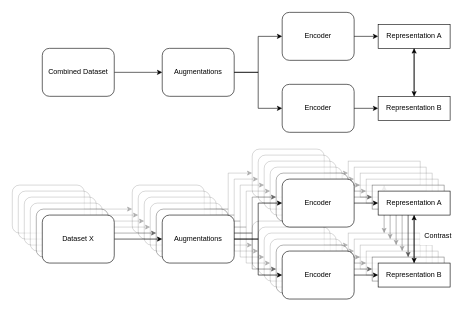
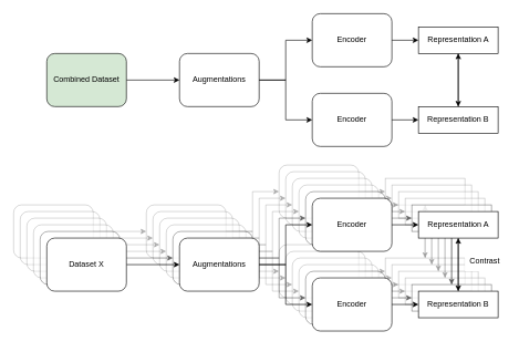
  <mxCell id="0" />
  <mxCell id="1" parent="0" />
  <mxCell id="2" value="" style="group;opacity=25;" parent="1" vertex="1" connectable="0"><mxGeometry x="20" y="248" width="680" height="200" as="geometry" /></mxCell>
  <mxCell id="3" value="" style="rounded=1;whiteSpace=wrap;html=1;opacity=25;" parent="2" vertex="1"><mxGeometry x="200" y="60" width="120" height="80" as="geometry" /></mxCell>
  <mxCell id="4" style="edgeStyle=orthogonalEdgeStyle;rounded=0;orthogonalLoop=1;jettySize=auto;html=1;exitX=1;exitY=0.5;exitDx=0;exitDy=0;entryX=0;entryY=0.5;entryDx=0;entryDy=0;opacity=25;" parent="2" source="5" target="3" edge="1"><mxGeometry relative="1" as="geometry" /></mxCell>
  <mxCell id="5" value="" style="rounded=1;whiteSpace=wrap;html=1;opacity=25;" parent="2" vertex="1"><mxGeometry y="60" width="120" height="80" as="geometry" /></mxCell>
  <mxCell id="6" value="" style="rounded=1;whiteSpace=wrap;html=1;opacity=25;" parent="2" vertex="1"><mxGeometry x="400" width="120" height="80" as="geometry" /></mxCell>
  <mxCell id="7" style="edgeStyle=orthogonalEdgeStyle;rounded=0;orthogonalLoop=1;jettySize=auto;html=1;exitX=1;exitY=0.5;exitDx=0;exitDy=0;entryX=0;entryY=0.5;entryDx=0;entryDy=0;opacity=25;" parent="2" source="3" target="6" edge="1"><mxGeometry relative="1" as="geometry" /></mxCell>
  <mxCell id="8" value="" style="rounded=1;whiteSpace=wrap;html=1;opacity=25;" parent="2" vertex="1"><mxGeometry x="400" y="120" width="120" height="80" as="geometry" /></mxCell>
  <mxCell id="9" style="edgeStyle=orthogonalEdgeStyle;rounded=0;orthogonalLoop=1;jettySize=auto;html=1;exitX=1;exitY=0.5;exitDx=0;exitDy=0;entryX=0;entryY=0.5;entryDx=0;entryDy=0;opacity=25;" parent="2" source="3" target="8" edge="1"><mxGeometry relative="1" as="geometry" /></mxCell>
  <mxCell id="10" value="" style="rounded=0;whiteSpace=wrap;html=1;opacity=25;" parent="2" vertex="1"><mxGeometry x="560" y="20" width="120" height="40" as="geometry" /></mxCell>
  <mxCell id="11" style="edgeStyle=orthogonalEdgeStyle;rounded=0;orthogonalLoop=1;jettySize=auto;html=1;exitX=1;exitY=0.5;exitDx=0;exitDy=0;entryX=0;entryY=0.5;entryDx=0;entryDy=0;opacity=25;" parent="2" source="6" target="10" edge="1"><mxGeometry relative="1" as="geometry" /></mxCell>
  <mxCell id="12" style="edgeStyle=orthogonalEdgeStyle;rounded=0;orthogonalLoop=1;jettySize=auto;html=1;exitX=0.5;exitY=0;exitDx=0;exitDy=0;entryX=0.5;entryY=1;entryDx=0;entryDy=0;opacity=25;" parent="2" source="13" target="10" edge="1"><mxGeometry relative="1" as="geometry" /></mxCell>
  <mxCell id="13" value="" style="rounded=0;whiteSpace=wrap;html=1;opacity=25;" parent="2" vertex="1"><mxGeometry x="560" y="140" width="120" height="40" as="geometry" /></mxCell>
  <mxCell id="14" style="edgeStyle=orthogonalEdgeStyle;rounded=0;orthogonalLoop=1;jettySize=auto;html=1;exitX=1;exitY=0.5;exitDx=0;exitDy=0;entryX=0;entryY=0.5;entryDx=0;entryDy=0;opacity=25;" parent="2" source="8" target="13" edge="1"><mxGeometry relative="1" as="geometry" /></mxCell>
  <mxCell id="15" style="edgeStyle=orthogonalEdgeStyle;rounded=0;orthogonalLoop=1;jettySize=auto;html=1;exitX=0.5;exitY=1;exitDx=0;exitDy=0;entryX=0.5;entryY=0;entryDx=0;entryDy=0;opacity=25;" parent="2" source="10" target="13" edge="1"><mxGeometry relative="1" as="geometry" /></mxCell>
  <mxCell id="16" value="" style="group;opacity=25;" parent="1" vertex="1" connectable="0"><mxGeometry x="30" y="258" width="680" height="200" as="geometry" /></mxCell>
  <mxCell id="17" value="" style="rounded=1;whiteSpace=wrap;html=1;opacity=25;" parent="16" vertex="1"><mxGeometry x="200" y="60" width="120" height="80" as="geometry" /></mxCell>
  <mxCell id="18" style="edgeStyle=orthogonalEdgeStyle;rounded=0;orthogonalLoop=1;jettySize=auto;html=1;exitX=1;exitY=0.5;exitDx=0;exitDy=0;entryX=0;entryY=0.5;entryDx=0;entryDy=0;opacity=25;" parent="16" source="19" target="17" edge="1"><mxGeometry relative="1" as="geometry" /></mxCell>
  <mxCell id="19" value="" style="rounded=1;whiteSpace=wrap;html=1;opacity=25;" parent="16" vertex="1"><mxGeometry y="60" width="120" height="80" as="geometry" /></mxCell>
  <mxCell id="20" value="" style="rounded=1;whiteSpace=wrap;html=1;opacity=25;" parent="16" vertex="1"><mxGeometry x="400" width="120" height="80" as="geometry" /></mxCell>
  <mxCell id="21" style="edgeStyle=orthogonalEdgeStyle;rounded=0;orthogonalLoop=1;jettySize=auto;html=1;exitX=1;exitY=0.5;exitDx=0;exitDy=0;entryX=0;entryY=0.5;entryDx=0;entryDy=0;opacity=25;" parent="16" source="17" target="20" edge="1"><mxGeometry relative="1" as="geometry" /></mxCell>
  <mxCell id="22" value="" style="rounded=1;whiteSpace=wrap;html=1;opacity=25;" parent="16" vertex="1"><mxGeometry x="400" y="120" width="120" height="80" as="geometry" /></mxCell>
  <mxCell id="23" style="edgeStyle=orthogonalEdgeStyle;rounded=0;orthogonalLoop=1;jettySize=auto;html=1;exitX=1;exitY=0.5;exitDx=0;exitDy=0;entryX=0;entryY=0.5;entryDx=0;entryDy=0;opacity=25;" parent="16" source="17" target="22" edge="1"><mxGeometry relative="1" as="geometry" /></mxCell>
  <mxCell id="24" value="" style="rounded=0;whiteSpace=wrap;html=1;opacity=25;" parent="16" vertex="1"><mxGeometry x="560" y="20" width="120" height="40" as="geometry" /></mxCell>
  <mxCell id="25" style="edgeStyle=orthogonalEdgeStyle;rounded=0;orthogonalLoop=1;jettySize=auto;html=1;exitX=1;exitY=0.5;exitDx=0;exitDy=0;entryX=0;entryY=0.5;entryDx=0;entryDy=0;opacity=25;" parent="16" source="20" target="24" edge="1"><mxGeometry relative="1" as="geometry" /></mxCell>
  <mxCell id="26" style="edgeStyle=orthogonalEdgeStyle;rounded=0;orthogonalLoop=1;jettySize=auto;html=1;exitX=0.5;exitY=0;exitDx=0;exitDy=0;entryX=0.5;entryY=1;entryDx=0;entryDy=0;opacity=25;" parent="16" source="27" target="24" edge="1"><mxGeometry relative="1" as="geometry" /></mxCell>
  <mxCell id="27" value="" style="rounded=0;whiteSpace=wrap;html=1;opacity=25;" parent="16" vertex="1"><mxGeometry x="560" y="140" width="120" height="40" as="geometry" /></mxCell>
  <mxCell id="28" style="edgeStyle=orthogonalEdgeStyle;rounded=0;orthogonalLoop=1;jettySize=auto;html=1;exitX=1;exitY=0.5;exitDx=0;exitDy=0;entryX=0;entryY=0.5;entryDx=0;entryDy=0;opacity=25;" parent="16" source="22" target="27" edge="1"><mxGeometry relative="1" as="geometry" /></mxCell>
  <mxCell id="29" style="edgeStyle=orthogonalEdgeStyle;rounded=0;orthogonalLoop=1;jettySize=auto;html=1;exitX=0.5;exitY=1;exitDx=0;exitDy=0;entryX=0.5;entryY=0;entryDx=0;entryDy=0;opacity=25;" parent="16" source="24" target="27" edge="1"><mxGeometry relative="1" as="geometry" /></mxCell>
  <mxCell id="30" value="" style="group;opacity=25;" parent="1" vertex="1" connectable="0"><mxGeometry x="40" y="268" width="680" height="200" as="geometry" /></mxCell>
  <mxCell id="31" value="" style="rounded=1;whiteSpace=wrap;html=1;opacity=25;" parent="30" vertex="1"><mxGeometry x="200" y="60" width="120" height="80" as="geometry" /></mxCell>
  <mxCell id="32" style="edgeStyle=orthogonalEdgeStyle;rounded=0;orthogonalLoop=1;jettySize=auto;html=1;exitX=1;exitY=0.5;exitDx=0;exitDy=0;entryX=0;entryY=0.5;entryDx=0;entryDy=0;opacity=25;" parent="30" source="33" target="31" edge="1"><mxGeometry relative="1" as="geometry" /></mxCell>
  <mxCell id="33" value="" style="rounded=1;whiteSpace=wrap;html=1;opacity=25;" parent="30" vertex="1"><mxGeometry y="60" width="120" height="80" as="geometry" /></mxCell>
  <mxCell id="34" value="" style="rounded=1;whiteSpace=wrap;html=1;opacity=25;" parent="30" vertex="1"><mxGeometry x="400" width="120" height="80" as="geometry" /></mxCell>
  <mxCell id="35" style="edgeStyle=orthogonalEdgeStyle;rounded=0;orthogonalLoop=1;jettySize=auto;html=1;exitX=1;exitY=0.5;exitDx=0;exitDy=0;entryX=0;entryY=0.5;entryDx=0;entryDy=0;opacity=25;" parent="30" source="31" target="34" edge="1"><mxGeometry relative="1" as="geometry" /></mxCell>
  <mxCell id="36" value="" style="rounded=1;whiteSpace=wrap;html=1;opacity=25;" parent="30" vertex="1"><mxGeometry x="400" y="120" width="120" height="80" as="geometry" /></mxCell>
  <mxCell id="37" style="edgeStyle=orthogonalEdgeStyle;rounded=0;orthogonalLoop=1;jettySize=auto;html=1;exitX=1;exitY=0.5;exitDx=0;exitDy=0;entryX=0;entryY=0.5;entryDx=0;entryDy=0;opacity=25;" parent="30" source="31" target="36" edge="1"><mxGeometry relative="1" as="geometry" /></mxCell>
  <mxCell id="38" value="" style="rounded=0;whiteSpace=wrap;html=1;opacity=25;" parent="30" vertex="1"><mxGeometry x="560" y="20" width="120" height="40" as="geometry" /></mxCell>
  <mxCell id="39" style="edgeStyle=orthogonalEdgeStyle;rounded=0;orthogonalLoop=1;jettySize=auto;html=1;exitX=1;exitY=0.5;exitDx=0;exitDy=0;entryX=0;entryY=0.5;entryDx=0;entryDy=0;opacity=25;" parent="30" source="34" target="38" edge="1"><mxGeometry relative="1" as="geometry" /></mxCell>
  <mxCell id="40" style="edgeStyle=orthogonalEdgeStyle;rounded=0;orthogonalLoop=1;jettySize=auto;html=1;exitX=0.5;exitY=0;exitDx=0;exitDy=0;entryX=0.5;entryY=1;entryDx=0;entryDy=0;opacity=25;" parent="30" source="41" target="38" edge="1"><mxGeometry relative="1" as="geometry" /></mxCell>
  <mxCell id="41" value="" style="rounded=0;whiteSpace=wrap;html=1;opacity=25;" parent="30" vertex="1"><mxGeometry x="560" y="140" width="120" height="40" as="geometry" /></mxCell>
  <mxCell id="42" style="edgeStyle=orthogonalEdgeStyle;rounded=0;orthogonalLoop=1;jettySize=auto;html=1;exitX=1;exitY=0.5;exitDx=0;exitDy=0;entryX=0;entryY=0.5;entryDx=0;entryDy=0;opacity=25;" parent="30" source="36" target="41" edge="1"><mxGeometry relative="1" as="geometry" /></mxCell>
  <mxCell id="43" style="edgeStyle=orthogonalEdgeStyle;rounded=0;orthogonalLoop=1;jettySize=auto;html=1;exitX=0.5;exitY=1;exitDx=0;exitDy=0;entryX=0.5;entryY=0;entryDx=0;entryDy=0;opacity=25;" parent="30" source="38" target="41" edge="1"><mxGeometry relative="1" as="geometry" /></mxCell>
  <mxCell id="44" value="" style="group;opacity=25;" parent="1" vertex="1" connectable="0"><mxGeometry x="50" y="278" width="700" height="230" as="geometry" /></mxCell>
  <mxCell id="45" value="" style="rounded=1;whiteSpace=wrap;html=1;opacity=25;" parent="44" vertex="1"><mxGeometry x="200" y="60" width="120" height="80" as="geometry" /></mxCell>
  <mxCell id="46" style="edgeStyle=orthogonalEdgeStyle;rounded=0;orthogonalLoop=1;jettySize=auto;html=1;exitX=1;exitY=0.5;exitDx=0;exitDy=0;entryX=0;entryY=0.5;entryDx=0;entryDy=0;opacity=25;" parent="44" source="47" target="45" edge="1"><mxGeometry relative="1" as="geometry" /></mxCell>
  <mxCell id="47" value="" style="rounded=1;whiteSpace=wrap;html=1;opacity=25;" parent="44" vertex="1"><mxGeometry y="60" width="120" height="80" as="geometry" /></mxCell>
  <mxCell id="48" value="" style="rounded=1;whiteSpace=wrap;html=1;opacity=25;" parent="44" vertex="1"><mxGeometry x="400" width="120" height="80" as="geometry" /></mxCell>
  <mxCell id="49" style="edgeStyle=orthogonalEdgeStyle;rounded=0;orthogonalLoop=1;jettySize=auto;html=1;exitX=1;exitY=0.5;exitDx=0;exitDy=0;entryX=0;entryY=0.5;entryDx=0;entryDy=0;opacity=25;" parent="44" source="45" target="48" edge="1"><mxGeometry relative="1" as="geometry" /></mxCell>
  <mxCell id="50" value="" style="rounded=1;whiteSpace=wrap;html=1;opacity=25;" parent="44" vertex="1"><mxGeometry x="400" y="120" width="120" height="80" as="geometry" /></mxCell>
  <mxCell id="51" style="edgeStyle=orthogonalEdgeStyle;rounded=0;orthogonalLoop=1;jettySize=auto;html=1;exitX=1;exitY=0.5;exitDx=0;exitDy=0;entryX=0;entryY=0.5;entryDx=0;entryDy=0;opacity=25;" parent="44" source="45" target="50" edge="1"><mxGeometry relative="1" as="geometry" /></mxCell>
  <mxCell id="52" value="" style="rounded=0;whiteSpace=wrap;html=1;opacity=25;" parent="44" vertex="1"><mxGeometry x="560" y="20" width="120" height="40" as="geometry" /></mxCell>
  <mxCell id="53" style="edgeStyle=orthogonalEdgeStyle;rounded=0;orthogonalLoop=1;jettySize=auto;html=1;exitX=1;exitY=0.5;exitDx=0;exitDy=0;entryX=0;entryY=0.5;entryDx=0;entryDy=0;opacity=25;" parent="44" source="48" target="52" edge="1"><mxGeometry relative="1" as="geometry" /></mxCell>
  <mxCell id="54" style="edgeStyle=orthogonalEdgeStyle;rounded=0;orthogonalLoop=1;jettySize=auto;html=1;exitX=0.5;exitY=0;exitDx=0;exitDy=0;entryX=0.5;entryY=1;entryDx=0;entryDy=0;opacity=25;" parent="44" source="55" target="52" edge="1"><mxGeometry relative="1" as="geometry" /></mxCell>
  <mxCell id="55" value="" style="rounded=0;whiteSpace=wrap;html=1;opacity=25;" parent="44" vertex="1"><mxGeometry x="560" y="140" width="120" height="40" as="geometry" /></mxCell>
  <mxCell id="56" style="edgeStyle=orthogonalEdgeStyle;rounded=0;orthogonalLoop=1;jettySize=auto;html=1;exitX=1;exitY=0.5;exitDx=0;exitDy=0;entryX=0;entryY=0.5;entryDx=0;entryDy=0;opacity=25;" parent="44" source="50" target="55" edge="1"><mxGeometry relative="1" as="geometry" /></mxCell>
  <mxCell id="57" style="edgeStyle=orthogonalEdgeStyle;rounded=0;orthogonalLoop=1;jettySize=auto;html=1;exitX=0.5;exitY=1;exitDx=0;exitDy=0;entryX=0.5;entryY=0;entryDx=0;entryDy=0;opacity=25;" parent="44" source="52" target="55" edge="1"><mxGeometry relative="1" as="geometry" /></mxCell>
  <mxCell id="58" value="" style="group;opacity=50;" parent="44" vertex="1" connectable="0"><mxGeometry x="10" y="10" width="690" height="210" as="geometry" /></mxCell>
  <mxCell id="59" value="" style="rounded=1;whiteSpace=wrap;html=1;opacity=50;" parent="58" vertex="1"><mxGeometry x="200" y="60" width="120" height="80" as="geometry" /></mxCell>
  <mxCell id="60" style="edgeStyle=orthogonalEdgeStyle;rounded=0;orthogonalLoop=1;jettySize=auto;html=1;exitX=1;exitY=0.5;exitDx=0;exitDy=0;entryX=0;entryY=0.5;entryDx=0;entryDy=0;opacity=50;" parent="58" source="61" target="59" edge="1"><mxGeometry relative="1" as="geometry" /></mxCell>
  <mxCell id="61" value="" style="rounded=1;whiteSpace=wrap;html=1;opacity=50;" parent="58" vertex="1"><mxGeometry y="60" width="120" height="80" as="geometry" /></mxCell>
  <mxCell id="62" value="" style="rounded=1;whiteSpace=wrap;html=1;opacity=50;" parent="58" vertex="1"><mxGeometry x="400" width="120" height="80" as="geometry" /></mxCell>
  <mxCell id="63" style="edgeStyle=orthogonalEdgeStyle;rounded=0;orthogonalLoop=1;jettySize=auto;html=1;exitX=1;exitY=0.5;exitDx=0;exitDy=0;entryX=0;entryY=0.5;entryDx=0;entryDy=0;opacity=50;" parent="58" source="59" target="62" edge="1"><mxGeometry relative="1" as="geometry" /></mxCell>
  <mxCell id="64" value="" style="rounded=1;whiteSpace=wrap;html=1;opacity=50;" parent="58" vertex="1"><mxGeometry x="400" y="120" width="120" height="80" as="geometry" /></mxCell>
  <mxCell id="65" style="edgeStyle=orthogonalEdgeStyle;rounded=0;orthogonalLoop=1;jettySize=auto;html=1;exitX=1;exitY=0.5;exitDx=0;exitDy=0;entryX=0;entryY=0.5;entryDx=0;entryDy=0;opacity=50;" parent="58" source="59" target="64" edge="1"><mxGeometry relative="1" as="geometry" /></mxCell>
  <mxCell id="66" value="" style="rounded=0;whiteSpace=wrap;html=1;opacity=50;" parent="58" vertex="1"><mxGeometry x="560" y="20" width="120" height="40" as="geometry" /></mxCell>
  <mxCell id="67" style="edgeStyle=orthogonalEdgeStyle;rounded=0;orthogonalLoop=1;jettySize=auto;html=1;exitX=1;exitY=0.5;exitDx=0;exitDy=0;entryX=0;entryY=0.5;entryDx=0;entryDy=0;opacity=50;" parent="58" source="62" target="66" edge="1"><mxGeometry relative="1" as="geometry" /></mxCell>
  <mxCell id="68" style="edgeStyle=orthogonalEdgeStyle;rounded=0;orthogonalLoop=1;jettySize=auto;html=1;exitX=0.5;exitY=0;exitDx=0;exitDy=0;entryX=0.5;entryY=1;entryDx=0;entryDy=0;opacity=50;" parent="58" source="69" target="66" edge="1"><mxGeometry relative="1" as="geometry" /></mxCell>
  <mxCell id="69" value="" style="rounded=0;whiteSpace=wrap;html=1;opacity=50;" parent="58" vertex="1"><mxGeometry x="560" y="140" width="120" height="40" as="geometry" /></mxCell>
  <mxCell id="70" style="edgeStyle=orthogonalEdgeStyle;rounded=0;orthogonalLoop=1;jettySize=auto;html=1;exitX=1;exitY=0.5;exitDx=0;exitDy=0;entryX=0;entryY=0.5;entryDx=0;entryDy=0;opacity=50;" parent="58" source="64" target="69" edge="1"><mxGeometry relative="1" as="geometry" /></mxCell>
  <mxCell id="71" style="edgeStyle=orthogonalEdgeStyle;rounded=0;orthogonalLoop=1;jettySize=auto;html=1;exitX=0.5;exitY=1;exitDx=0;exitDy=0;entryX=0.5;entryY=0;entryDx=0;entryDy=0;opacity=50;" parent="58" source="66" target="69" edge="1"><mxGeometry relative="1" as="geometry" /></mxCell>
  <mxCell id="72" value="" style="group" parent="58" vertex="1" connectable="0"><mxGeometry x="10" y="10" width="680" height="200" as="geometry" /></mxCell>
  <mxCell id="73" value="Augmentations" style="rounded=1;whiteSpace=wrap;html=1;" parent="72" vertex="1"><mxGeometry x="200" y="60" width="120" height="80" as="geometry" /></mxCell>
  <mxCell id="74" style="edgeStyle=orthogonalEdgeStyle;rounded=0;orthogonalLoop=1;jettySize=auto;html=1;exitX=1;exitY=0.5;exitDx=0;exitDy=0;entryX=0;entryY=0.5;entryDx=0;entryDy=0;" parent="72" source="75" target="73" edge="1"><mxGeometry relative="1" as="geometry" /></mxCell>
  <mxCell id="75" value="Dataset X" style="rounded=1;whiteSpace=wrap;html=1;" parent="72" vertex="1"><mxGeometry y="60" width="120" height="80" as="geometry" /></mxCell>
  <mxCell id="76" value="Encoder" style="rounded=1;whiteSpace=wrap;html=1;" parent="72" vertex="1"><mxGeometry x="400" width="120" height="80" as="geometry" /></mxCell>
  <mxCell id="77" style="edgeStyle=orthogonalEdgeStyle;rounded=0;orthogonalLoop=1;jettySize=auto;html=1;exitX=1;exitY=0.5;exitDx=0;exitDy=0;entryX=0;entryY=0.5;entryDx=0;entryDy=0;" parent="72" source="73" target="76" edge="1"><mxGeometry relative="1" as="geometry" /></mxCell>
  <mxCell id="78" value="Encoder" style="rounded=1;whiteSpace=wrap;html=1;" parent="72" vertex="1"><mxGeometry x="400" y="120" width="120" height="80" as="geometry" /></mxCell>
  <mxCell id="79" style="edgeStyle=orthogonalEdgeStyle;rounded=0;orthogonalLoop=1;jettySize=auto;html=1;exitX=1;exitY=0.5;exitDx=0;exitDy=0;entryX=0;entryY=0.5;entryDx=0;entryDy=0;" parent="72" source="73" target="78" edge="1"><mxGeometry relative="1" as="geometry" /></mxCell>
  <mxCell id="80" value="Representation A" style="rounded=0;whiteSpace=wrap;html=1;" parent="72" vertex="1"><mxGeometry x="560" y="20" width="120" height="40" as="geometry" /></mxCell>
  <mxCell id="81" style="edgeStyle=orthogonalEdgeStyle;rounded=0;orthogonalLoop=1;jettySize=auto;html=1;exitX=1;exitY=0.5;exitDx=0;exitDy=0;entryX=0;entryY=0.5;entryDx=0;entryDy=0;" parent="72" source="76" target="80" edge="1"><mxGeometry relative="1" as="geometry" /></mxCell>
  <mxCell id="82" style="edgeStyle=orthogonalEdgeStyle;rounded=0;orthogonalLoop=1;jettySize=auto;html=1;exitX=0.5;exitY=0;exitDx=0;exitDy=0;entryX=0.5;entryY=1;entryDx=0;entryDy=0;" parent="72" source="83" target="80" edge="1"><mxGeometry relative="1" as="geometry" /></mxCell>
  <mxCell id="83" value="Representation B" style="rounded=0;whiteSpace=wrap;html=1;" parent="72" vertex="1"><mxGeometry x="560" y="140" width="120" height="40" as="geometry" /></mxCell>
  <mxCell id="84" style="edgeStyle=orthogonalEdgeStyle;rounded=0;orthogonalLoop=1;jettySize=auto;html=1;exitX=1;exitY=0.5;exitDx=0;exitDy=0;entryX=0;entryY=0.5;entryDx=0;entryDy=0;" parent="72" source="78" target="83" edge="1"><mxGeometry relative="1" as="geometry" /></mxCell>
  <mxCell id="85" style="edgeStyle=orthogonalEdgeStyle;rounded=0;orthogonalLoop=1;jettySize=auto;html=1;exitX=0.5;exitY=1;exitDx=0;exitDy=0;entryX=0.5;entryY=0;entryDx=0;entryDy=0;" parent="72" source="80" target="83" edge="1"><mxGeometry relative="1" as="geometry" /></mxCell>
  <mxCell id="86" value="Contrast" style="text;html=1;strokeColor=none;fillColor=#FFFFFF;align=center;verticalAlign=middle;whiteSpace=wrap;rounded=0;" parent="72" vertex="1"><mxGeometry x="630" y="80" width="60" height="30" as="geometry" /></mxCell>
  <mxCell id="87" value="" style="group" parent="1" vertex="1" connectable="0"><mxGeometry x="70" y="20" width="680" height="200" as="geometry" /></mxCell>
  <mxCell id="88" value="Augmentations" style="rounded=1;whiteSpace=wrap;html=1;" parent="87" vertex="1"><mxGeometry x="200" y="60" width="120" height="80" as="geometry" /></mxCell>
  <mxCell id="89" style="edgeStyle=orthogonalEdgeStyle;rounded=0;orthogonalLoop=1;jettySize=auto;html=1;exitX=1;exitY=0.5;exitDx=0;exitDy=0;entryX=0;entryY=0.5;entryDx=0;entryDy=0;" parent="87" source="90" target="88" edge="1"><mxGeometry relative="1" as="geometry" /></mxCell>
- <mxCell id="90" value="Combined Dataset" style="rounded=1;whiteSpace=wrap;html=1;" parent="87" vertex="1"><mxGeometry y="60" width="120" height="80" as="geometry" /></mxCell>
+ <mxCell id="90" value="Combined Dataset" style="rounded=1;whiteSpace=wrap;html=1;fillColor=#d5e8d4;" parent="87" vertex="1"><mxGeometry y="60" width="120" height="80" as="geometry" /></mxCell>
  <mxCell id="91" value="Encoder" style="rounded=1;whiteSpace=wrap;html=1;" parent="87" vertex="1"><mxGeometry x="400" width="120" height="80" as="geometry" /></mxCell>
  <mxCell id="92" style="edgeStyle=orthogonalEdgeStyle;rounded=0;orthogonalLoop=1;jettySize=auto;html=1;exitX=1;exitY=0.5;exitDx=0;exitDy=0;entryX=0;entryY=0.5;entryDx=0;entryDy=0;" parent="87" source="88" target="91" edge="1"><mxGeometry relative="1" as="geometry" /></mxCell>
  <mxCell id="93" value="Encoder" style="rounded=1;whiteSpace=wrap;html=1;" parent="87" vertex="1"><mxGeometry x="400" y="120" width="120" height="80" as="geometry" /></mxCell>
  <mxCell id="94" style="edgeStyle=orthogonalEdgeStyle;rounded=0;orthogonalLoop=1;jettySize=auto;html=1;exitX=1;exitY=0.5;exitDx=0;exitDy=0;entryX=0;entryY=0.5;entryDx=0;entryDy=0;" parent="87" source="88" target="93" edge="1"><mxGeometry relative="1" as="geometry" /></mxCell>
  <mxCell id="95" value="Representation A" style="rounded=0;whiteSpace=wrap;html=1;" parent="87" vertex="1"><mxGeometry x="560" y="20" width="120" height="40" as="geometry" /></mxCell>
  <mxCell id="96" style="edgeStyle=orthogonalEdgeStyle;rounded=0;orthogonalLoop=1;jettySize=auto;html=1;exitX=1;exitY=0.5;exitDx=0;exitDy=0;entryX=0;entryY=0.5;entryDx=0;entryDy=0;" parent="87" source="91" target="95" edge="1"><mxGeometry relative="1" as="geometry" /></mxCell>
  <mxCell id="97" style="edgeStyle=orthogonalEdgeStyle;rounded=0;orthogonalLoop=1;jettySize=auto;html=1;exitX=0.5;exitY=0;exitDx=0;exitDy=0;entryX=0.5;entryY=1;entryDx=0;entryDy=0;" parent="87" source="98" target="95" edge="1"><mxGeometry relative="1" as="geometry" /></mxCell>
  <mxCell id="98" value="Representation B" style="rounded=0;whiteSpace=wrap;html=1;" parent="87" vertex="1"><mxGeometry x="560" y="140" width="120" height="40" as="geometry" /></mxCell>
  <mxCell id="99" style="edgeStyle=orthogonalEdgeStyle;rounded=0;orthogonalLoop=1;jettySize=auto;html=1;exitX=1;exitY=0.5;exitDx=0;exitDy=0;entryX=0;entryY=0.5;entryDx=0;entryDy=0;" parent="87" source="93" target="98" edge="1"><mxGeometry relative="1" as="geometry" /></mxCell>
  <mxCell id="100" style="edgeStyle=orthogonalEdgeStyle;rounded=0;orthogonalLoop=1;jettySize=auto;html=1;exitX=0.5;exitY=1;exitDx=0;exitDy=0;entryX=0.5;entryY=0;entryDx=0;entryDy=0;" parent="87" source="95" target="98" edge="1"><mxGeometry relative="1" as="geometry" /></mxCell>
